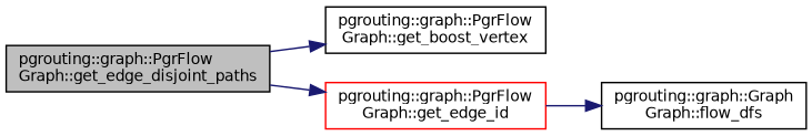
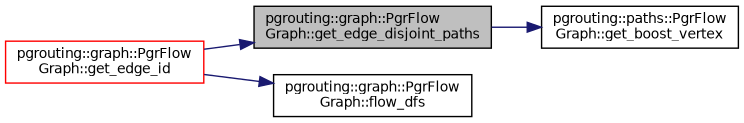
  digraph {
    rankdir=LR
    node [color=black fillcolor=white fontname=Helvetica fontsize=10 shape=record style=filled]
    edge [color=midnightblue fontname=Helvetica fontsize=10 labelfontname=Helvetica labelfontsize=10 style=solid]
    n1 [fillcolor=grey75 fontcolor=black height=0.2 label="pgrouting::graph::PgrFlow\lGraph::get_edge_disjoint_paths" width=0.4]
-   n2 [height=0.2 label="pgrouting::graph::PgrFlow\lGraph::get_boost_vertex" width=0.4]
+   n2 [height=0.2 label="pgrouting::paths::PgrFlow\lGraph::get_boost_vertex" width=0.4]
    n3 [color=red height=0.2 label="pgrouting::graph::PgrFlow\lGraph::get_edge_id" width=0.4]
-   n4 [height=0.2 label="pgrouting::graph::Graph\lGraph::flow_dfs" width=0.4]
+   n4 [height=0.2 label="pgrouting::graph::PgrFlow\lGraph::flow_dfs" width=0.4]
    n1 -> n2
-   n1 -> n3
+   n3 -> n1
    n3 -> n4
  }
